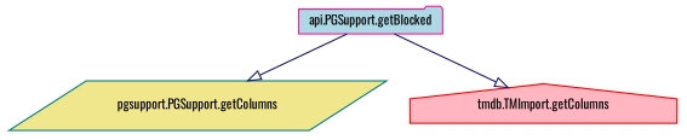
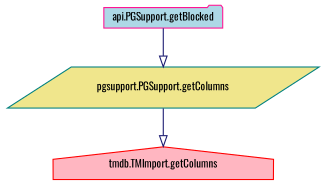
  digraph {
    fontname=Oswald
    rankdir=TB
    node [fontname=Oswald fontsize=10 style=filled]
    edge [arrowhead=onormal color=midnightblue fontname=Oswald fontsize=10 labelfontname=Helvetica labelfontsize=10 style=solid]
    n1 [color=deeppink fillcolor=lightblue fontcolor=black height=0.2 label="api.PGSupport.getBlocked" shape=folder width=0.4]
    n2 [color=teal fillcolor=khaki height=0.2 label="pgsupport.PGSupport.getColumns" shape=parallelogram width=0.4]
    n3 [color=red fillcolor=lightpink height=0.2 label="tmdb.TMImport.getColumns" shape=house width=0.4]
    n1 -> n2
-   n1 -> n3
+   n2 -> n3
  }
